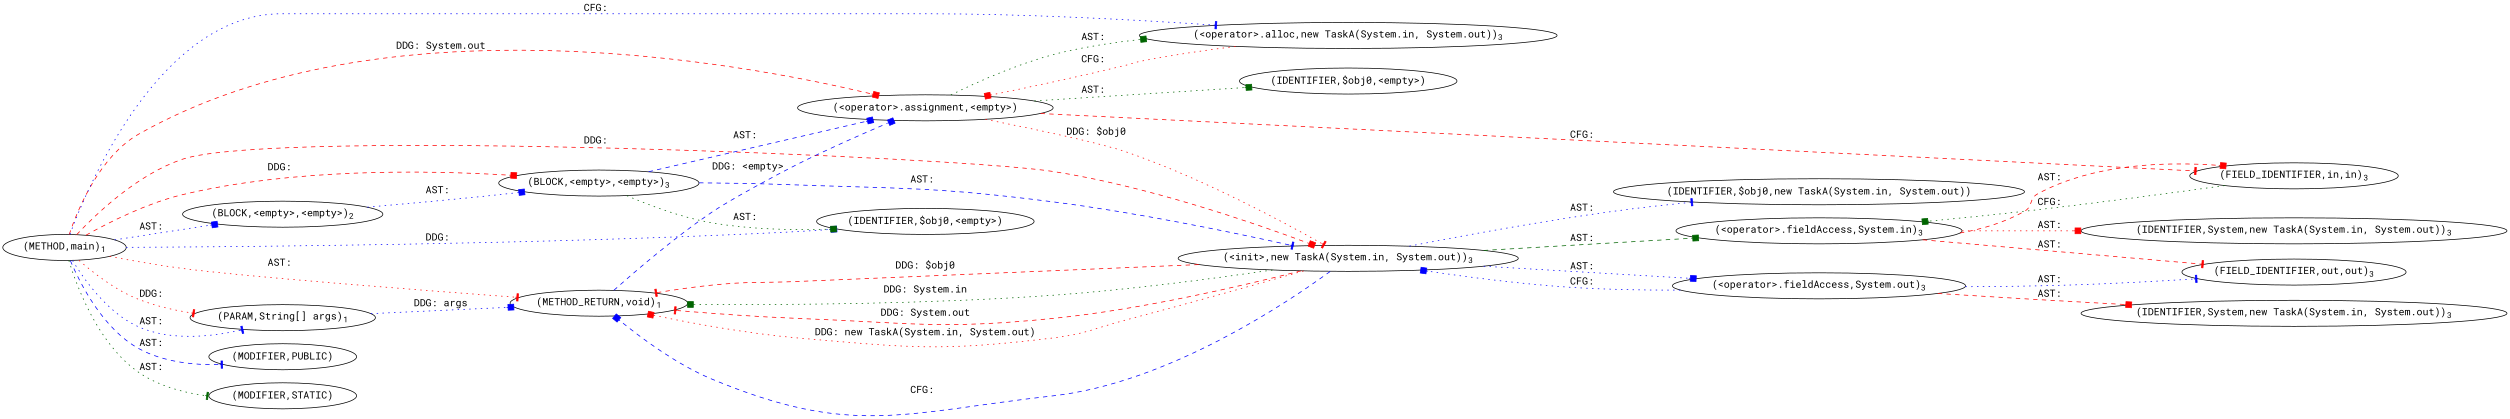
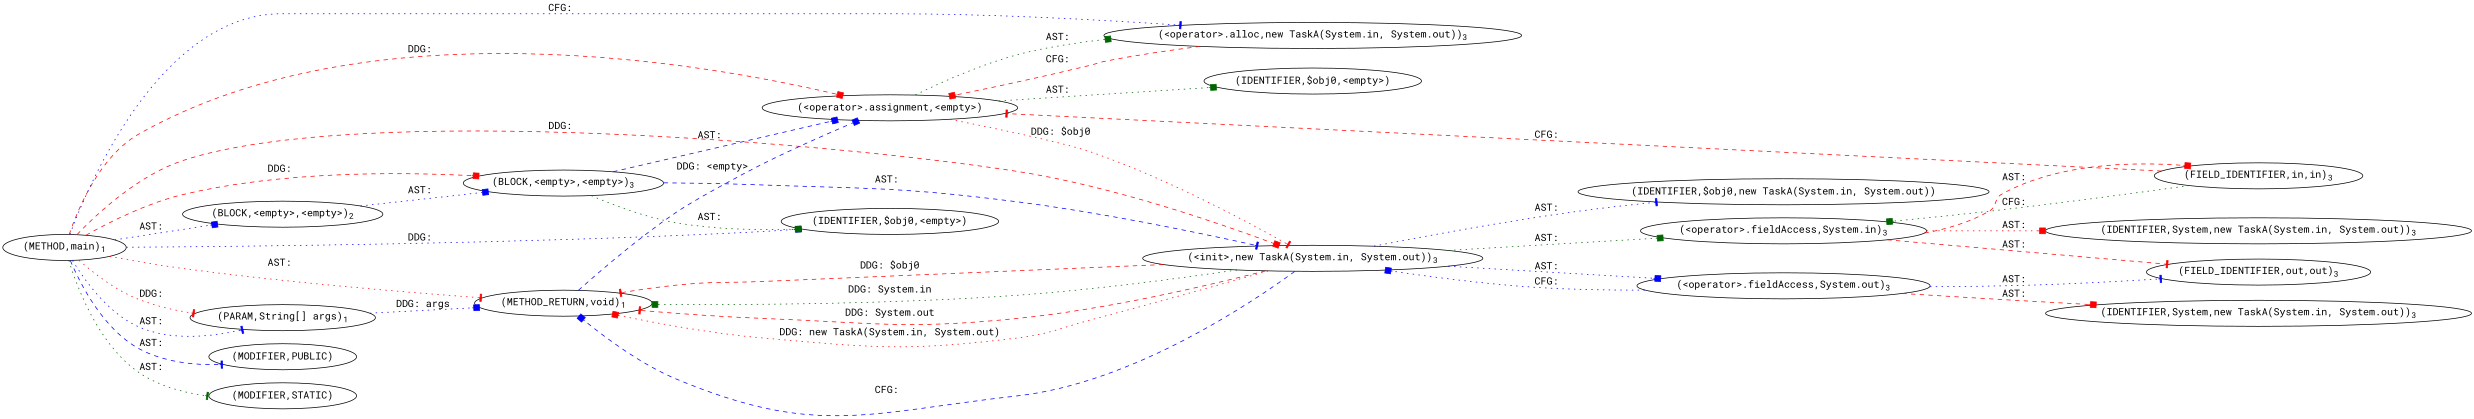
  digraph {
    fontname="Roboto Mono"
    rankdir=LR
    node [fontname="Roboto Mono"]
    edge [arrowhead=box color=blue fontname="Roboto Mono" style=dotted]
    n1 [label=<(METHOD,main)<SUB>1</SUB>>]
    n2 [label=<(PARAM,String[] args)<SUB>1</SUB>>]
    n3 [label=<(BLOCK,&lt;empty&gt;,&lt;empty&gt;)<SUB>2</SUB>>]
    n4 [label=<(BLOCK,&lt;empty&gt;,&lt;empty&gt;)<SUB>3</SUB>>]
    n5 [label=<(&lt;operator&gt;.assignment,&lt;empty&gt;)>]
    n6 [label=<(&lt;operator&gt;.alloc,new TaskA(System.in, System.out))<SUB>3</SUB>>]
    n7 [label=<(&lt;init&gt;,new TaskA(System.in, System.out))<SUB>3</SUB>>]
    n8 [label=<(IDENTIFIER,$obj0,&lt;empty&gt;)>]
    n9 [label=<(MODIFIER,PUBLIC)>]
    n10 [label=<(MODIFIER,STATIC)>]
    n11 [label=<(METHOD_RETURN,void)<SUB>1</SUB>>]
    n12 [label=<(IDENTIFIER,$obj0,&lt;empty&gt;)>]
    n13 [label=<(FIELD_IDENTIFIER,in,in)<SUB>3</SUB>>]
    n14 [label=<(IDENTIFIER,$obj0,new TaskA(System.in, System.out))>]
    n15 [label=<(&lt;operator&gt;.fieldAccess,System.in)<SUB>3</SUB>>]
    n16 [label=<(&lt;operator&gt;.fieldAccess,System.out)<SUB>3</SUB>>]
    n17 [label=<(IDENTIFIER,System,new TaskA(System.in, System.out))<SUB>3</SUB>>]
    n18 [label=<(FIELD_IDENTIFIER,out,out)<SUB>3</SUB>>]
    n19 [label=<(IDENTIFIER,System,new TaskA(System.in, System.out))<SUB>3</SUB>>]
    n1 -> n2 [arrowhead=tee label="AST: "]
    n1 -> n2 [arrowhead=tee color=red label="DDG: "]
    n1 -> n3 [label="AST: "]
    n1 -> n4 [color=red label="DDG: " style=dashed]
-   n1 -> n5 [color=red label="DDG: System.out" style=dashed]
+   n1 -> n5 [color=red label="DDG: " style=dashed]
    n1 -> n6 [arrowhead=tee label="CFG: "]
    n1 -> n7 [color=red label="DDG: " style=dashed]
    n1 -> n8 [label="DDG: "]
    n1 -> n9 [arrowhead=tee label="AST: " style=dashed]
    n1 -> n10 [arrowhead=tee color=darkgreen label="AST: "]
    n1 -> n11 [arrowhead=tee color=red label="AST: "]
    n2 -> n11 [label="DDG: args"]
    n3 -> n4 [label="AST: "]
    n4 -> n5 [label="AST: " style=dashed]
    n4 -> n7 [arrowhead=tee label="AST: " style=dashed]
    n4 -> n8 [color=darkgreen label="AST: "]
    n5 -> n6 [color=darkgreen label="AST: "]
    n5 -> n7 [arrowhead=tee color=red label="DDG: $obj0"]
    n5 -> n12 [color=darkgreen label="AST: "]
-   n5 -> n13 [arrowhead=tee color=red label="CFG: " style=dashed]
-   n6 -> n5 [color=red label="CFG: "]
+   n13 -> n5 [arrowhead=tee color=red label="CFG: " style=dashed]
+   n6 -> n5 [color=red label="CFG: " style=dashed]
    n7 -> n11 [label="CFG: " style=dashed]
    n7 -> n11 [arrowhead=tee color=red label="DDG: $obj0" style=dashed]
    n7 -> n11 [color=darkgreen label="DDG: System.in"]
    n7 -> n11 [arrowhead=tee color=red label="DDG: System.out" style=dashed]
    n7 -> n11 [color=red label="DDG: new TaskA(System.in, System.out)"]
    n7 -> n14 [arrowhead=tee label="AST: "]
-   n7 -> n15 [color=darkgreen label="AST: " style=dashed]
+   n7 -> n15 [color=darkgreen label="AST: "]
    n7 -> n16 [label="AST: "]
    n11 -> n5 [label="DDG: &lt;empty&gt;" style=dashed]
    n13 -> n15 [color=darkgreen label="CFG: "]
    n15 -> n13 [color=red label="AST: " style=dashed]
    n15 -> n17 [color=red label="AST: "]
    n15 -> n18 [arrowhead=tee color=red label="AST: " style=dashed]
    n16 -> n7 [label="CFG: "]
    n16 -> n18 [arrowhead=tee label="AST: "]
    n16 -> n19 [color=red label="AST: " style=dashed]
  }
